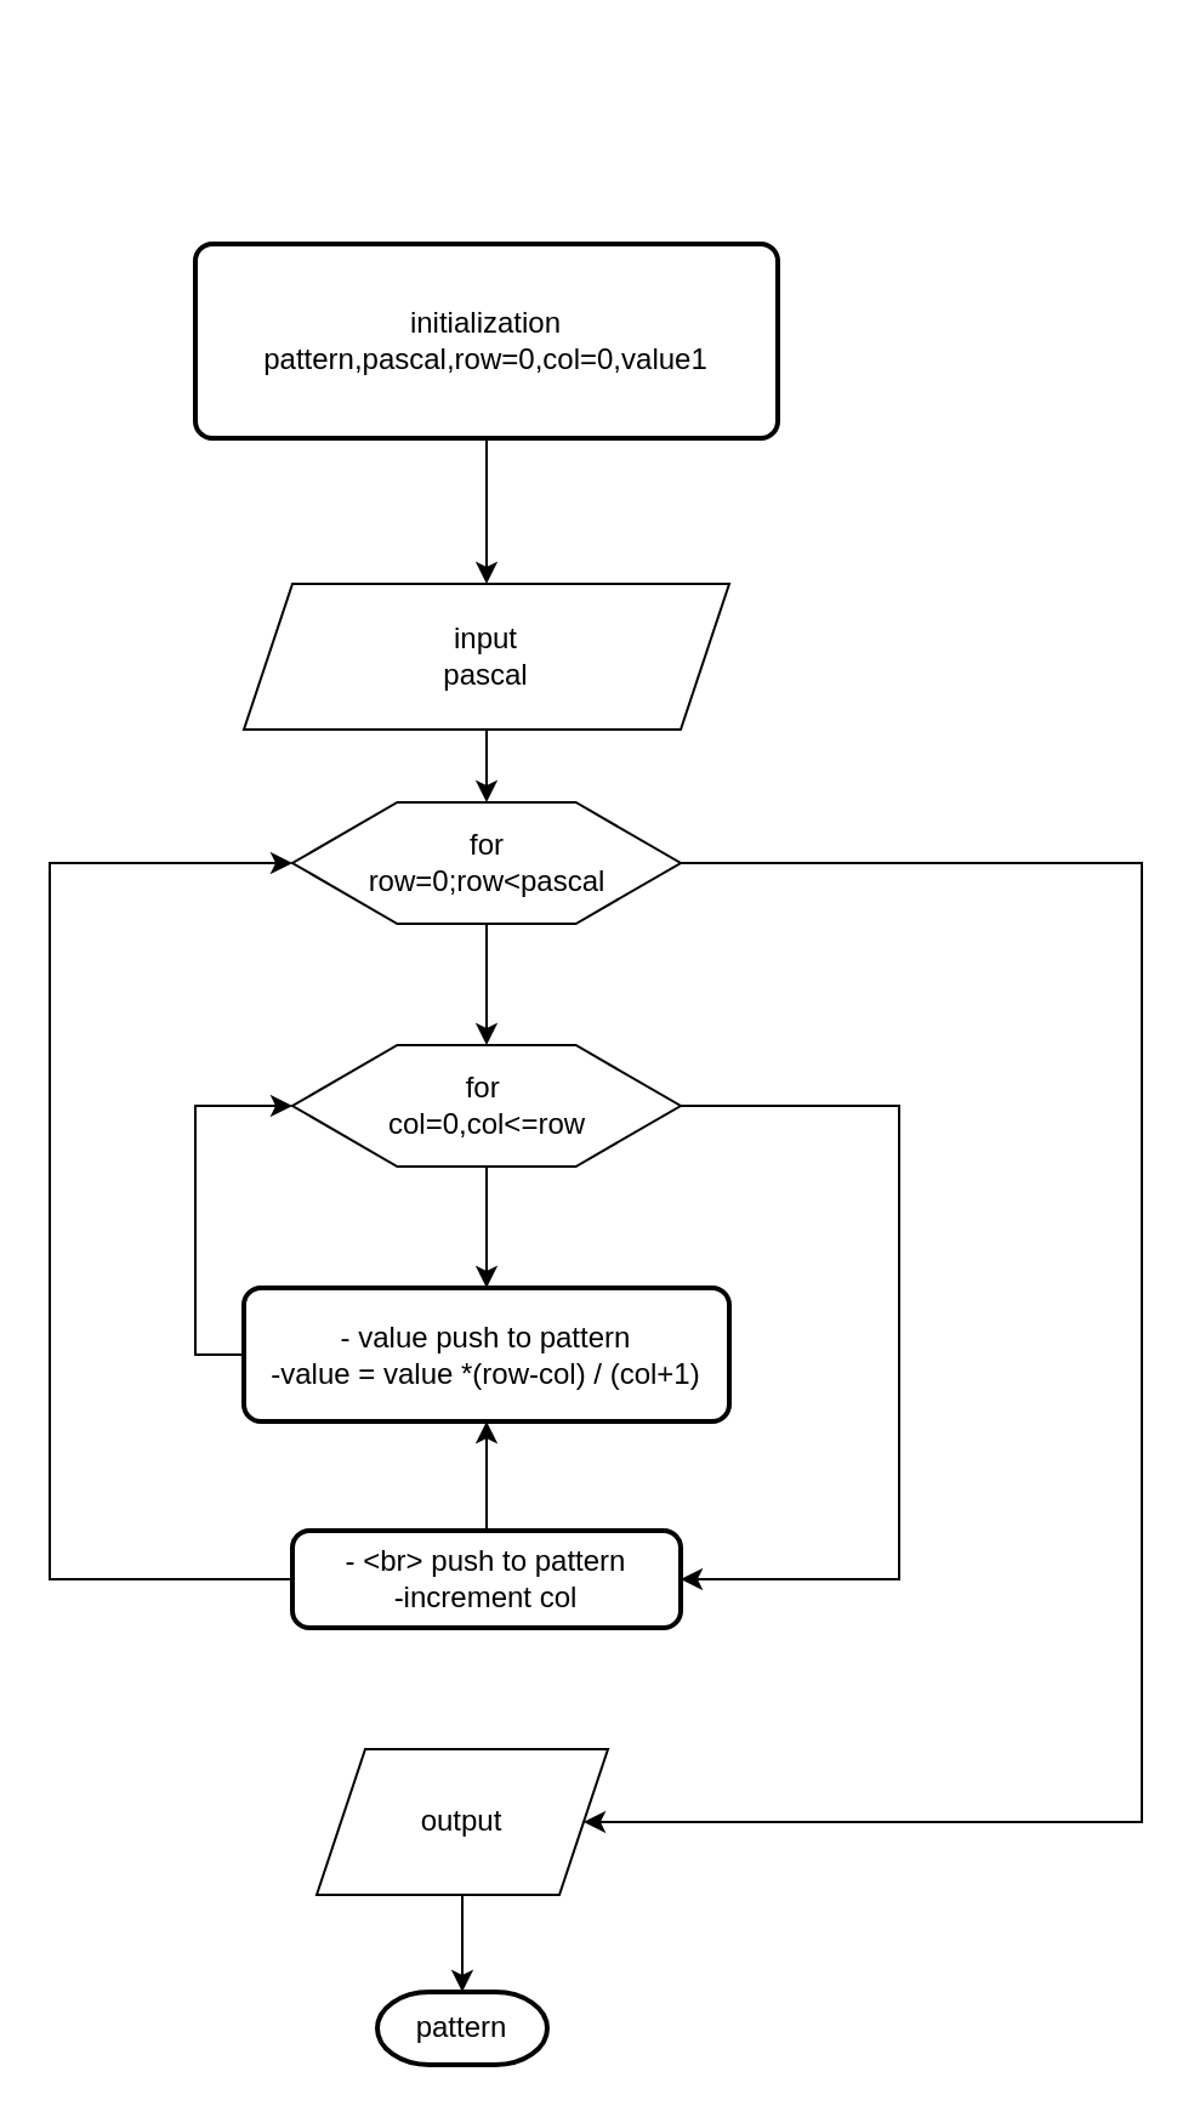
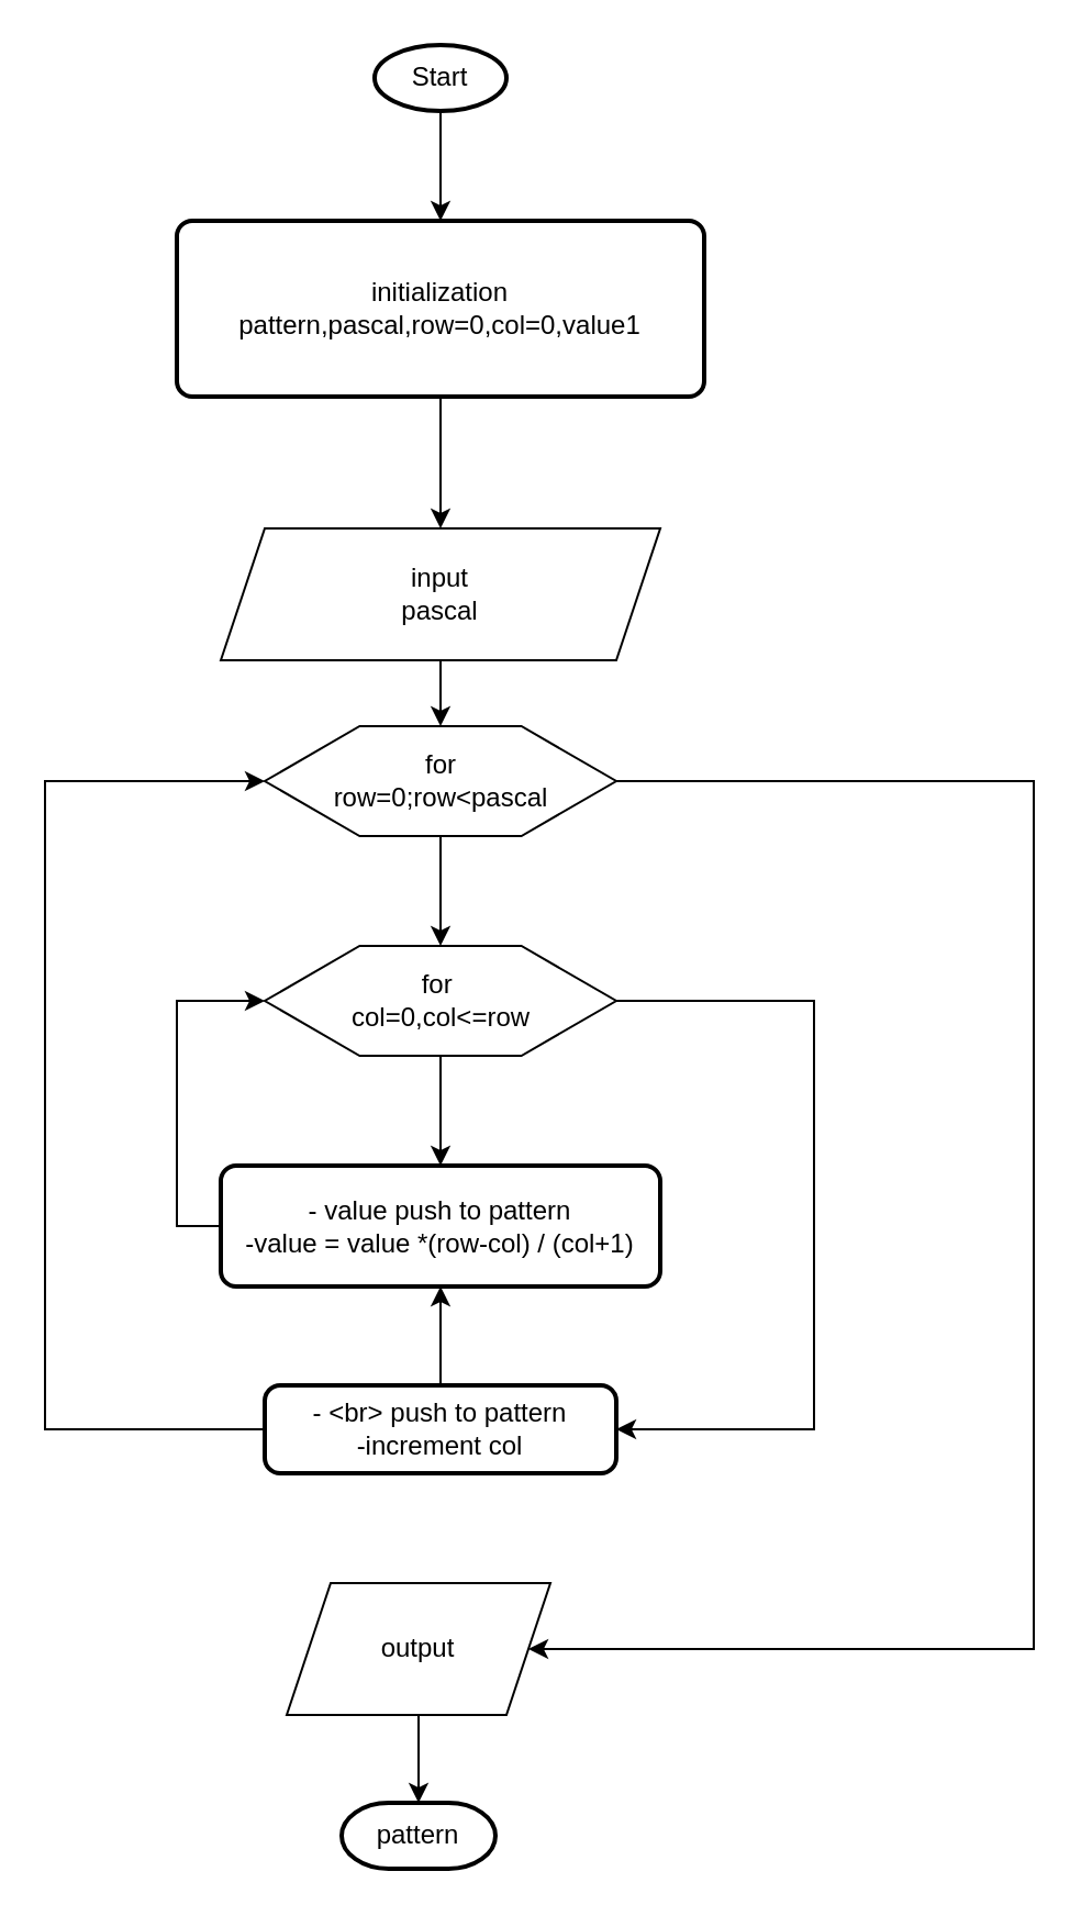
  <mxCell id="0" />
  <mxCell id="1" parent="0" />
+ <mxCell id="2" value="" style="edgeStyle=orthogonalEdgeStyle;rounded=0;orthogonalLoop=1;jettySize=auto;html=1;" edge="1" parent="1" source="3" target="5"><mxGeometry relative="1" as="geometry" /></mxCell>
+ <mxCell id="3" value="Start" style="strokeWidth=2;html=1;shape=mxgraph.flowchart.start_1;whiteSpace=wrap;fontFamily=Helvetica;fontSize=12;fontColor=#000000;align=center;strokeColor=#000000;fillColor=#ffffff;" vertex="1" parent="1"><mxGeometry x="170" y="20" width="60" height="30" as="geometry" /></mxCell>
  <mxCell id="4" value="" style="edgeStyle=orthogonalEdgeStyle;rounded=0;orthogonalLoop=1;jettySize=auto;html=1;" edge="1" parent="1" source="5" target="8"><mxGeometry relative="1" as="geometry" /></mxCell>
  <mxCell id="5" value="initialization&lt;br&gt;pattern,pascal,row=0,col=0,value1" style="rounded=1;whiteSpace=wrap;html=1;absoluteArcSize=1;arcSize=14;strokeWidth=2;" vertex="1" parent="1"><mxGeometry x="80" y="100" width="240" height="80" as="geometry" /></mxCell>
  <mxCell id="6" value="" style="strokeWidth=2;html=1;shape=mxgraph.flowchart.annotation_1;align=left;pointerEvents=1;" vertex="1" parent="1"><mxGeometry x="240" y="190" height="100" as="geometry" /></mxCell>
  <mxCell id="7" value="" style="edgeStyle=orthogonalEdgeStyle;rounded=0;orthogonalLoop=1;jettySize=auto;html=1;" edge="1" parent="1" source="8" target="14"><mxGeometry relative="1" as="geometry" /></mxCell>
  <mxCell id="8" value="input&lt;br&gt;pascal" style="shape=parallelogram;perimeter=parallelogramPerimeter;whiteSpace=wrap;html=1;fixedSize=1;" vertex="1" parent="1"><mxGeometry x="100" y="240" width="200" height="60" as="geometry" /></mxCell>
  <mxCell id="9" value="" style="edgeStyle=orthogonalEdgeStyle;rounded=0;orthogonalLoop=1;jettySize=auto;html=1;" edge="1" parent="1" source="14" target="12"><mxGeometry relative="1" as="geometry" /></mxCell>
  <mxCell id="10" value="" style="edgeStyle=orthogonalEdgeStyle;rounded=0;orthogonalLoop=1;jettySize=auto;html=1;" edge="1" parent="1" source="12" target="18"><mxGeometry relative="1" as="geometry" /></mxCell>
  <mxCell id="11" value="" style="edgeStyle=orthogonalEdgeStyle;rounded=0;orthogonalLoop=1;jettySize=auto;html=1;entryX=1;entryY=0.5;entryDx=0;entryDy=0;" edge="1" parent="1" source="12" target="21"><mxGeometry relative="1" as="geometry"><mxPoint x="380" y="670" as="targetPoint" /><Array as="points"><mxPoint x="370" y="455" /><mxPoint x="370" y="650" /></Array></mxGeometry></mxCell>
  <mxCell id="12" value="for&amp;nbsp;&lt;br&gt;col=0,col&amp;lt;=row" style="verticalLabelPosition=middle;verticalAlign=middle;html=1;shape=hexagon;perimeter=hexagonPerimeter2;arcSize=6;size=0.27;labelPosition=center;align=center;" vertex="1" parent="1"><mxGeometry x="120" y="430" width="160" height="50" as="geometry" /></mxCell>
  <mxCell id="13" value="" style="edgeStyle=orthogonalEdgeStyle;rounded=0;orthogonalLoop=1;jettySize=auto;html=1;" edge="1" parent="1" source="14" target="16"><mxGeometry relative="1" as="geometry"><mxPoint x="350" y="680" as="targetPoint" /><Array as="points"><mxPoint x="470" y="355" /><mxPoint x="470" y="750" /></Array></mxGeometry></mxCell>
  <mxCell id="14" value="for&lt;br&gt;row=0;row&amp;lt;pascal" style="verticalLabelPosition=middle;verticalAlign=middle;html=1;shape=hexagon;perimeter=hexagonPerimeter2;arcSize=6;size=0.27;labelPosition=center;align=center;" vertex="1" parent="1"><mxGeometry x="120" y="330" width="160" height="50" as="geometry" /></mxCell>
  <mxCell id="15" value="" style="edgeStyle=orthogonalEdgeStyle;rounded=0;orthogonalLoop=1;jettySize=auto;html=1;" edge="1" parent="1" source="16" target="22"><mxGeometry relative="1" as="geometry" /></mxCell>
  <mxCell id="16" value="output" style="shape=parallelogram;perimeter=parallelogramPerimeter;whiteSpace=wrap;html=1;fixedSize=1;arcSize=6;" vertex="1" parent="1"><mxGeometry x="130" y="720" width="120" height="60" as="geometry" /></mxCell>
  <mxCell id="17" value="" style="edgeStyle=orthogonalEdgeStyle;rounded=0;orthogonalLoop=1;jettySize=auto;html=1;" edge="1" parent="1" source="18" target="12"><mxGeometry relative="1" as="geometry"><mxPoint x="120" y="460" as="targetPoint" /><Array as="points"><mxPoint x="80" y="558" /><mxPoint x="80" y="455" /></Array></mxGeometry></mxCell>
  <mxCell id="18" value="- value push&amp;nbsp;to pattern&lt;br&gt;-value = value *(row-col) / (col+1)" style="rounded=1;whiteSpace=wrap;html=1;absoluteArcSize=1;arcSize=14;strokeWidth=2;" vertex="1" parent="1"><mxGeometry x="100" y="530" width="200" height="55" as="geometry" /></mxCell>
  <mxCell id="19" value="" style="edgeStyle=orthogonalEdgeStyle;rounded=0;orthogonalLoop=1;jettySize=auto;html=1;entryX=0;entryY=0.5;entryDx=0;entryDy=0;" edge="1" parent="1" source="21" target="14"><mxGeometry relative="1" as="geometry"><mxPoint x="0" y="240" as="targetPoint" /><Array as="points"><mxPoint x="20" y="650" /><mxPoint x="20" y="355" /></Array></mxGeometry></mxCell>
  <mxCell id="20" value="" style="edgeStyle=orthogonalEdgeStyle;rounded=0;orthogonalLoop=1;jettySize=auto;html=1;" edge="1" parent="1" source="21" target="18"><mxGeometry relative="1" as="geometry" /></mxCell>
  <mxCell id="21" value="- &amp;lt;br&amp;gt; push to pattern&lt;br&gt;-increment col" style="rounded=1;whiteSpace=wrap;html=1;absoluteArcSize=1;arcSize=14;strokeWidth=2;" vertex="1" parent="1"><mxGeometry x="120" y="630" width="160" height="40" as="geometry" /></mxCell>
  <mxCell id="22" value="pattern" style="strokeWidth=2;html=1;shape=mxgraph.flowchart.terminator;whiteSpace=wrap;" vertex="1" parent="1"><mxGeometry x="155" y="820" width="70" height="30" as="geometry" /></mxCell>
